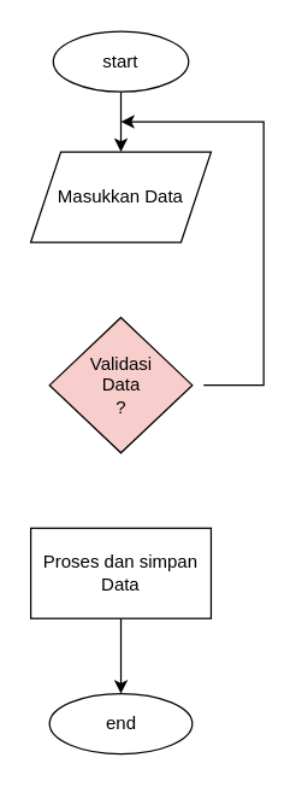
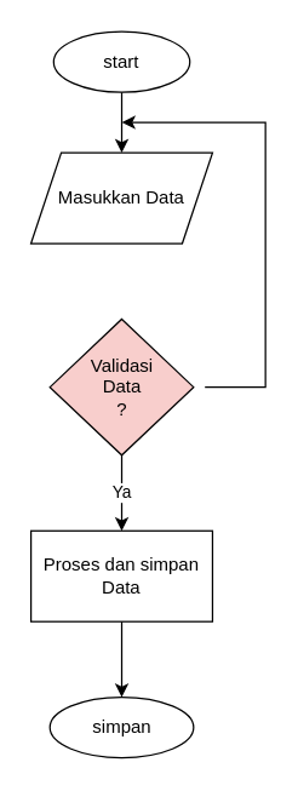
  <mxCell id="0" />
  <mxCell id="1" parent="0" />
  <mxCell id="2" style="edgeStyle=orthogonalEdgeStyle;rounded=0;orthogonalLoop=1;jettySize=auto;html=1;" edge="1" parent="1" source="3" target="4"><mxGeometry relative="1" as="geometry"><mxPoint x="80" y="110" as="targetPoint" /></mxGeometry></mxCell>
  <mxCell id="3" value="start" style="ellipse;whiteSpace=wrap;html=1;" vertex="1" parent="1"><mxGeometry x="35" y="20" width="90" height="40" as="geometry" /></mxCell>
  <mxCell id="4" value="Masukkan Data" style="shape=parallelogram;perimeter=parallelogramPerimeter;whiteSpace=wrap;html=1;fixedSize=1;" vertex="1" parent="1"><mxGeometry x="20" y="100" width="120" height="60" as="geometry" /></mxCell>
+ <mxCell id="5" value="Ya" style="edgeStyle=orthogonalEdgeStyle;rounded=0;orthogonalLoop=1;jettySize=auto;html=1;" edge="1" parent="1" source="7" target="9"><mxGeometry relative="1" as="geometry"><mxPoint x="80" y="360" as="targetPoint" /></mxGeometry></mxCell>
  <mxCell id="6" style="edgeStyle=orthogonalEdgeStyle;rounded=0;orthogonalLoop=1;jettySize=auto;html=1;" edge="1" parent="1"><mxGeometry relative="1" as="geometry"><mxPoint x="80" y="80" as="targetPoint" /><mxPoint x="135" y="255" as="sourcePoint" /><Array as="points"><mxPoint x="175" y="255" /><mxPoint x="175" y="80" /></Array></mxGeometry></mxCell>
  <mxCell id="7" value="Validasi &lt;br&gt;Data&lt;br&gt;?" style="rhombus;whiteSpace=wrap;html=1;fillColor=#f8cecc;" vertex="1" parent="1"><mxGeometry x="32.5" y="210" width="95" height="90" as="geometry" /></mxCell>
  <mxCell id="8" style="edgeStyle=orthogonalEdgeStyle;rounded=0;orthogonalLoop=1;jettySize=auto;html=1;" edge="1" parent="1" source="9" target="10"><mxGeometry relative="1" as="geometry"><mxPoint x="80" y="450" as="targetPoint" /></mxGeometry></mxCell>
  <mxCell id="9" value="Proses dan simpan Data" style="rounded=0;whiteSpace=wrap;html=1;" vertex="1" parent="1"><mxGeometry x="20" y="350" width="120" height="60" as="geometry" /></mxCell>
- <mxCell id="10" value="end" style="ellipse;whiteSpace=wrap;html=1;" vertex="1" parent="1"><mxGeometry x="32.5" y="460" width="95" height="40" as="geometry" /></mxCell>
+ <mxCell id="10" value="simpan" style="ellipse;whiteSpace=wrap;html=1;" vertex="1" parent="1"><mxGeometry x="32.5" y="460" width="95" height="40" as="geometry" /></mxCell>
